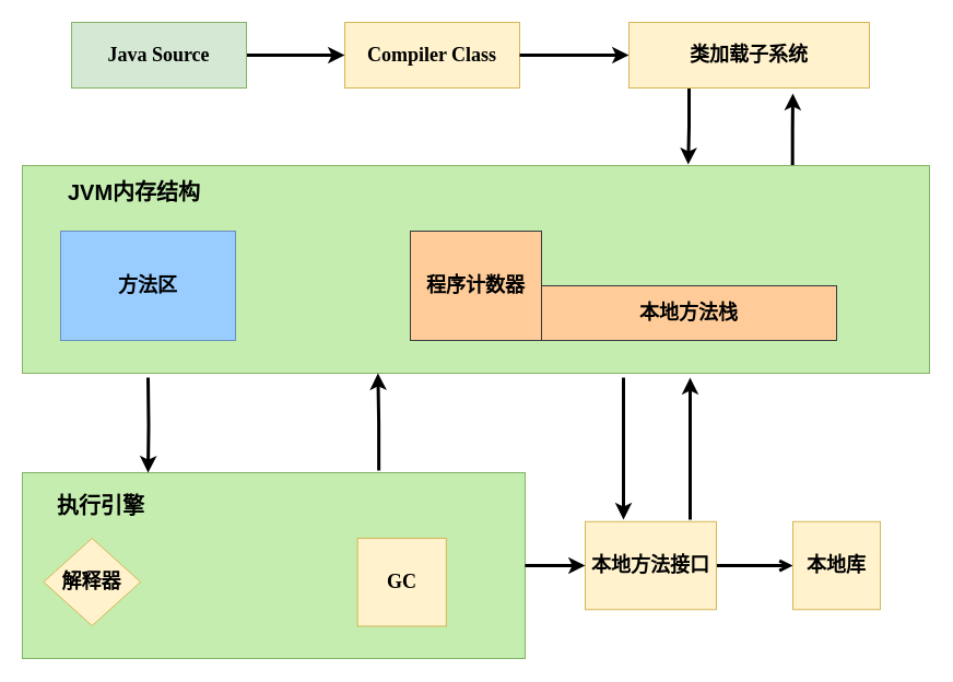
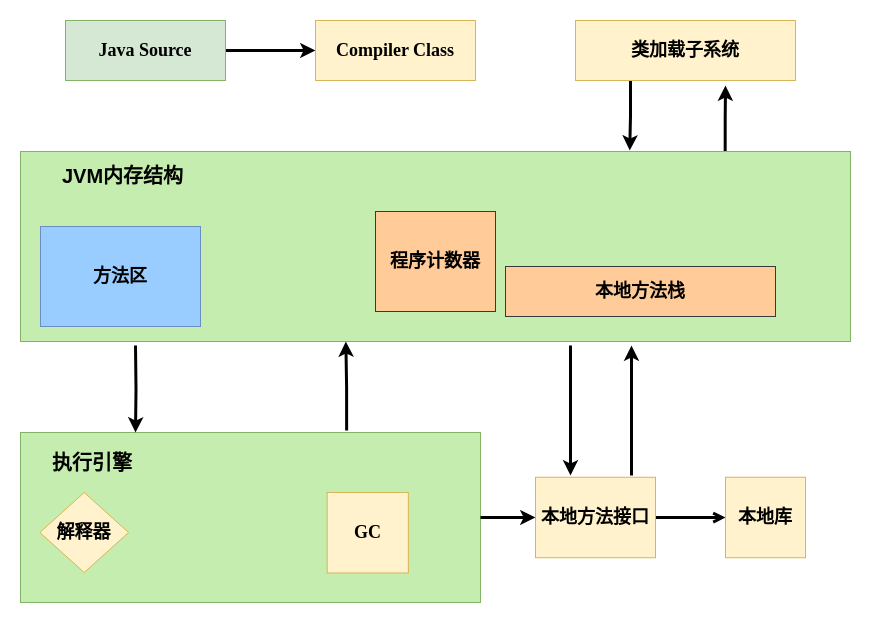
  <mxCell id="0" />
  <mxCell id="1" parent="0" />
  <mxCell id="2" style="edgeStyle=orthogonalEdgeStyle;rounded=0;orthogonalLoop=1;jettySize=auto;html=1;exitX=1;exitY=0.5;exitDx=0;exitDy=0;fontSize=18;strokeWidth=3;" edge="1" parent="1" source="3"><mxGeometry relative="1" as="geometry"><mxPoint x="315" y="50" as="targetPoint" /></mxGeometry></mxCell>
  <mxCell id="3" value="&lt;font style=&quot;font-size: 18px;&quot; face=&quot;微软雅黑&quot;&gt;&lt;b&gt;Java Source&lt;/b&gt;&lt;/font&gt;" style="rounded=0;whiteSpace=wrap;html=1;fillColor=#d5e8d4;strokeColor=#82b366;" vertex="1" parent="1"><mxGeometry x="65" y="20" width="160" height="60" as="geometry" /></mxCell>
  <mxCell id="4" value="&lt;font style=&quot;font-size: 18px;&quot; face=&quot;微软雅黑&quot;&gt;&lt;b&gt;Compiler Class&lt;/b&gt;&lt;/font&gt;" style="rounded=0;whiteSpace=wrap;html=1;fillColor=#fff2cc;strokeColor=#d6b656;" vertex="1" parent="1"><mxGeometry x="315" y="20" width="160" height="60" as="geometry" /></mxCell>
- <mxCell id="5" style="edgeStyle=orthogonalEdgeStyle;rounded=0;orthogonalLoop=1;jettySize=auto;html=1;exitX=1;exitY=0.5;exitDx=0;exitDy=0;fontSize=18;strokeWidth=3;entryX=0;entryY=0.5;entryDx=0;entryDy=0;" edge="1" parent="1" source="4" target="7"><mxGeometry relative="1" as="geometry"><mxPoint x="615" y="60" as="targetPoint" /><mxPoint x="235" y="60" as="sourcePoint" /><Array as="points" /></mxGeometry></mxCell>
  <mxCell id="6" style="edgeStyle=orthogonalEdgeStyle;rounded=0;orthogonalLoop=1;jettySize=auto;html=1;exitX=0.25;exitY=1;exitDx=0;exitDy=0;strokeWidth=3;fontSize=18;entryX=0.734;entryY=-0.005;entryDx=0;entryDy=0;entryPerimeter=0;" edge="1" parent="1" source="7" target="10"><mxGeometry relative="1" as="geometry"><mxPoint x="630" y="155" as="targetPoint" /></mxGeometry></mxCell>
  <mxCell id="7" value="&lt;font style=&quot;font-size: 18px;&quot; face=&quot;微软雅黑&quot;&gt;&lt;b&gt;类加载子系统&lt;/b&gt;&lt;/font&gt;" style="rounded=0;whiteSpace=wrap;html=1;fillColor=#fff2cc;strokeColor=#d6b656;" vertex="1" parent="1"><mxGeometry x="575" y="20" width="220" height="60" as="geometry" /></mxCell>
  <mxCell id="8" style="edgeStyle=orthogonalEdgeStyle;rounded=0;orthogonalLoop=1;jettySize=auto;html=1;exitX=0.849;exitY=0.053;exitDx=0;exitDy=0;strokeWidth=3;fontSize=18;exitPerimeter=0;" edge="1" parent="1" source="10"><mxGeometry relative="1" as="geometry"><mxPoint x="725" y="85" as="targetPoint" /></mxGeometry></mxCell>
  <mxCell id="9" value="" style="group;fillColor=#ffcc99;strokeColor=#36393d;" vertex="1" connectable="0" parent="1"><mxGeometry x="20" y="151" width="830" height="190" as="geometry" /></mxCell>
  <mxCell id="10" value="" style="rounded=0;whiteSpace=wrap;html=1;fontSize=18;fillColor=#C4EDAF;strokeColor=#82b366;gradientColor=none;" vertex="1" parent="9"><mxGeometry width="830" height="190" as="geometry" /></mxCell>
- <mxCell id="11" value="&lt;b style=&quot;font-family: 微软雅黑;&quot;&gt;方法区&lt;/b&gt;" style="rounded=0;whiteSpace=wrap;html=1;fontSize=18;fillColor=#99CCFF;gradientColor=none;strokeColor=#6c8ebf;" vertex="1" parent="9"><mxGeometry x="35" y="60" width="160" height="100" as="geometry" /></mxCell>
+ <mxCell id="11" value="&lt;b style=&quot;font-family: 微软雅黑;&quot;&gt;方法区&lt;/b&gt;" style="rounded=0;whiteSpace=wrap;html=1;fontSize=18;fillColor=#99CCFF;gradientColor=none;strokeColor=#6c8ebf;" vertex="1" parent="9"><mxGeometry x="20" y="75" width="160" height="100" as="geometry" /></mxCell>
  <mxCell id="12" value="&lt;b style=&quot;font-family: 微软雅黑;&quot;&gt;程序计数器&lt;/b&gt;" style="rounded=0;whiteSpace=wrap;html=1;fontSize=18;fillColor=#ffcc99;strokeColor=#36393d;" vertex="1" parent="9"><mxGeometry x="355" y="60" width="120" height="100" as="geometry" /></mxCell>
- <mxCell id="13" value="&lt;font face=&quot;微软雅黑&quot;&gt;&lt;b&gt;本地方法栈&lt;/b&gt;&lt;/font&gt;" style="rounded=0;whiteSpace=wrap;html=1;fontSize=18;fillColor=#ffcc99;strokeColor=#36393d;" vertex="1" parent="9"><mxGeometry x="475" y="110" width="270" height="50" as="geometry" /></mxCell>
+ <mxCell id="13" value="&lt;font face=&quot;微软雅黑&quot;&gt;&lt;b&gt;本地方法栈&lt;/b&gt;&lt;/font&gt;" style="rounded=0;whiteSpace=wrap;html=1;fontSize=18;fillColor=#ffcc99;strokeColor=#36393d;" vertex="1" parent="9"><mxGeometry x="485" y="115" width="270" height="50" as="geometry" /></mxCell>
  <mxCell id="14" value="&lt;b&gt;&lt;font style=&quot;font-size: 20px;&quot;&gt;JVM内存结构&lt;/font&gt;&lt;/b&gt;" style="text;html=1;strokeColor=none;fillColor=none;align=center;verticalAlign=middle;whiteSpace=wrap;rounded=0;fontSize=18;" vertex="1" parent="9"><mxGeometry x="35" width="135" height="50" as="geometry" /></mxCell>
  <mxCell id="15" value="" style="group;fillColor=#fff2cc;gradientColor=#ffd966;strokeColor=#d6b656;" vertex="1" connectable="0" parent="1"><mxGeometry x="20" y="432" width="460" height="170" as="geometry" /></mxCell>
  <mxCell id="16" value="" style="rounded=0;whiteSpace=wrap;html=1;fontSize=18;fillColor=#C4EDAF;strokeColor=#82b366;gradientColor=none;" vertex="1" parent="15"><mxGeometry width="460.0" height="170.0" as="geometry" /></mxCell>
  <mxCell id="17" value="&lt;b style=&quot;font-family: 微软雅黑;&quot;&gt;解释器&lt;/b&gt;" style="rhombus;whiteSpace=wrap;html=1;fontSize=18;fillColor=#fff2cc;gradientColor=none;strokeColor=#d6b656;" vertex="1" parent="15"><mxGeometry x="19.401" y="60" width="88.672" height="80" as="geometry" /></mxCell>
  <mxCell id="18" value="&lt;b style=&quot;font-family: 微软雅黑;&quot;&gt;GC&lt;/b&gt;" style="rounded=0;whiteSpace=wrap;html=1;fontSize=18;fillColor=#fff2cc;gradientColor=none;strokeColor=#d6b656;" vertex="1" parent="15"><mxGeometry x="306.667" y="60" width="81.176" height="80.47" as="geometry" /></mxCell>
  <mxCell id="19" value="&lt;b&gt;&lt;font style=&quot;font-size: 20px;&quot;&gt;执行引擎&lt;/font&gt;&lt;/b&gt;" style="text;html=1;strokeColor=none;fillColor=none;align=center;verticalAlign=middle;whiteSpace=wrap;rounded=0;fontSize=18;" vertex="1" parent="15"><mxGeometry x="27.059" y="16" width="90.196" height="30" as="geometry" /></mxCell>
  <mxCell id="20" style="edgeStyle=orthogonalEdgeStyle;rounded=0;orthogonalLoop=1;jettySize=auto;html=1;entryX=0;entryY=0.5;entryDx=0;entryDy=0;strokeWidth=3;fontSize=20;endArrow=open;" edge="1" parent="1" source="21" target="22"><mxGeometry relative="1" as="geometry" /></mxCell>
  <mxCell id="21" value="&lt;b style=&quot;font-family: 微软雅黑;&quot;&gt;本地方法接口&lt;/b&gt;" style="rounded=0;whiteSpace=wrap;html=1;fontSize=18;fillColor=#fff2cc;gradientColor=none;strokeColor=#d6b656;" vertex="1" parent="1"><mxGeometry x="535" y="476.77" width="120" height="80.47" as="geometry" /></mxCell>
  <mxCell id="22" value="&lt;b style=&quot;font-family: 微软雅黑;&quot;&gt;本地库&lt;/b&gt;" style="rounded=0;whiteSpace=wrap;html=1;fontSize=18;fillColor=#fff2cc;gradientColor=none;strokeColor=#d6b656;" vertex="1" parent="1"><mxGeometry x="725" y="476.77" width="80" height="80.47" as="geometry" /></mxCell>
  <mxCell id="23" style="edgeStyle=orthogonalEdgeStyle;rounded=0;orthogonalLoop=1;jettySize=auto;html=1;exitX=0.709;exitY=-0.012;exitDx=0;exitDy=0;strokeWidth=3;fontSize=18;exitPerimeter=0;entryX=0.392;entryY=1;entryDx=0;entryDy=0;entryPerimeter=0;" edge="1" parent="1" source="16" target="10"><mxGeometry relative="1" as="geometry"><mxPoint x="345" y="431.07" as="sourcePoint" /><mxPoint x="345.33" y="355" as="targetPoint" /></mxGeometry></mxCell>
  <mxCell id="24" style="edgeStyle=orthogonalEdgeStyle;rounded=0;orthogonalLoop=1;jettySize=auto;html=1;strokeWidth=3;fontSize=18;entryX=0.25;entryY=0;entryDx=0;entryDy=0;" edge="1" parent="1" target="16"><mxGeometry relative="1" as="geometry"><mxPoint x="135" y="345" as="sourcePoint" /><mxPoint x="355.36" y="351" as="targetPoint" /></mxGeometry></mxCell>
  <mxCell id="25" style="edgeStyle=orthogonalEdgeStyle;rounded=0;orthogonalLoop=1;jettySize=auto;html=1;exitX=1;exitY=0.5;exitDx=0;exitDy=0;entryX=0;entryY=0.5;entryDx=0;entryDy=0;strokeWidth=3;fontSize=20;" edge="1" parent="1" source="16" target="21"><mxGeometry relative="1" as="geometry" /></mxCell>
  <mxCell id="26" style="edgeStyle=orthogonalEdgeStyle;rounded=0;orthogonalLoop=1;jettySize=auto;html=1;strokeWidth=3;fontSize=18;" edge="1" parent="1"><mxGeometry relative="1" as="geometry"><mxPoint x="631" y="475" as="sourcePoint" /><mxPoint x="631" y="345" as="targetPoint" /></mxGeometry></mxCell>
  <mxCell id="27" style="edgeStyle=orthogonalEdgeStyle;rounded=0;orthogonalLoop=1;jettySize=auto;html=1;strokeWidth=3;fontSize=18;" edge="1" parent="1"><mxGeometry relative="1" as="geometry"><mxPoint x="570" y="345" as="sourcePoint" /><mxPoint x="570" y="475" as="targetPoint" /></mxGeometry></mxCell>
